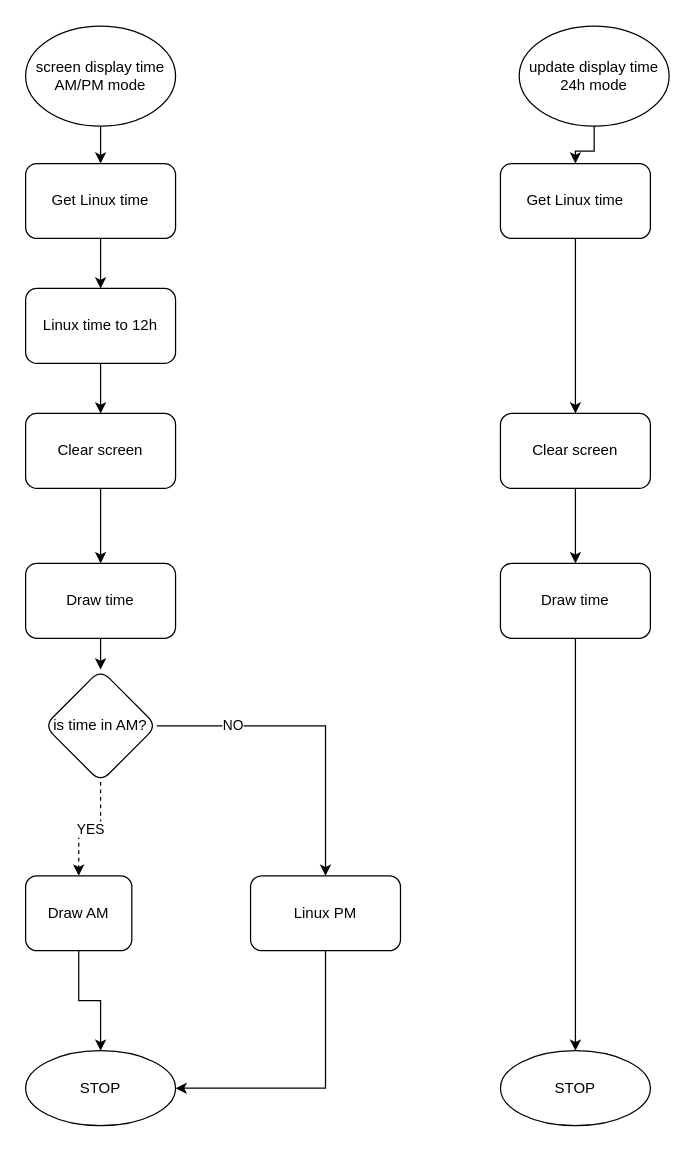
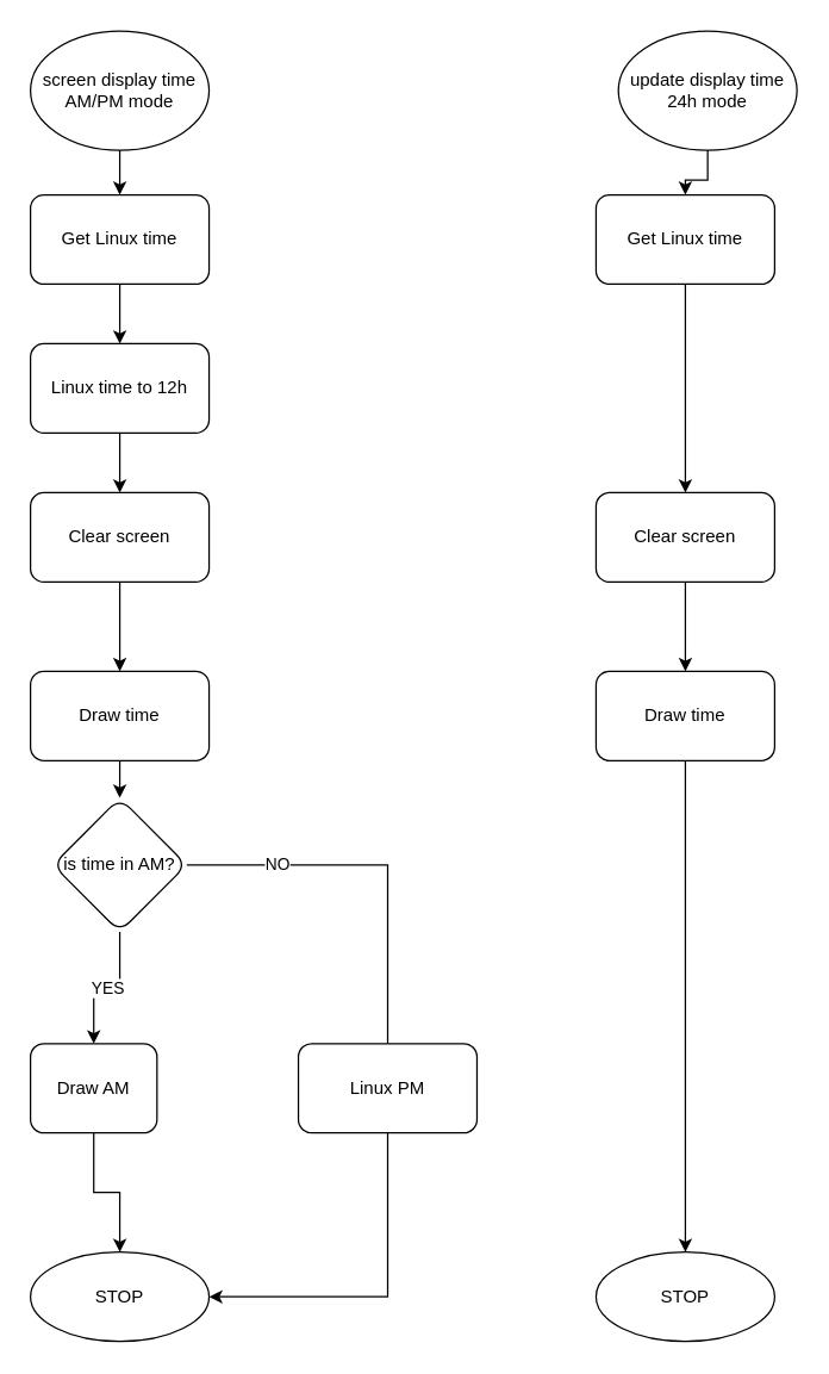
  <mxCell id="0" />
  <mxCell id="1" parent="0" />
  <mxCell id="2" value="" style="edgeStyle=orthogonalEdgeStyle;rounded=0;orthogonalLoop=1;jettySize=auto;html=1;" edge="1" parent="1" source="3" target="5"><mxGeometry relative="1" as="geometry" /></mxCell>
  <mxCell id="3" value="screen display time AM/PM mode" style="ellipse;whiteSpace=wrap;html=1;" vertex="1" parent="1"><mxGeometry x="20" y="20" width="120" height="80" as="geometry" /></mxCell>
  <mxCell id="4" value="" style="edgeStyle=orthogonalEdgeStyle;rounded=0;orthogonalLoop=1;jettySize=auto;html=1;" edge="1" parent="1" source="5" target="7"><mxGeometry relative="1" as="geometry" /></mxCell>
  <mxCell id="5" value="Get Linux time" style="rounded=1;whiteSpace=wrap;html=1;" vertex="1" parent="1"><mxGeometry x="20" y="130" width="120" height="60" as="geometry" /></mxCell>
  <mxCell id="6" value="" style="edgeStyle=orthogonalEdgeStyle;rounded=0;orthogonalLoop=1;jettySize=auto;html=1;" edge="1" parent="1" source="7" target="9"><mxGeometry relative="1" as="geometry" /></mxCell>
  <mxCell id="7" value="Linux time to 12h" style="whiteSpace=wrap;html=1;rounded=1;" vertex="1" parent="1"><mxGeometry x="20" y="230" width="120" height="60" as="geometry" /></mxCell>
  <mxCell id="8" value="" style="edgeStyle=orthogonalEdgeStyle;rounded=0;orthogonalLoop=1;jettySize=auto;html=1;" edge="1" parent="1" source="9" target="11"><mxGeometry relative="1" as="geometry" /></mxCell>
  <mxCell id="9" value="Clear screen" style="rounded=1;whiteSpace=wrap;html=1;" vertex="1" parent="1"><mxGeometry x="20" y="330" width="120" height="60" as="geometry" /></mxCell>
  <mxCell id="10" value="" style="edgeStyle=orthogonalEdgeStyle;rounded=0;orthogonalLoop=1;jettySize=auto;html=1;" edge="1" parent="1" source="11" target="14"><mxGeometry relative="1" as="geometry" /></mxCell>
  <mxCell id="11" value="Draw time" style="rounded=1;whiteSpace=wrap;html=1;" vertex="1" parent="1"><mxGeometry x="20" y="450" width="120" height="60" as="geometry" /></mxCell>
- <mxCell id="12" value="YES" style="edgeStyle=orthogonalEdgeStyle;rounded=0;orthogonalLoop=1;jettySize=auto;html=1;dashed=1;" edge="1" parent="1" source="14" target="16"><mxGeometry relative="1" as="geometry" /></mxCell>
- <mxCell id="13" value="NO" style="edgeStyle=orthogonalEdgeStyle;rounded=0;orthogonalLoop=1;jettySize=auto;html=1;" edge="1" parent="1" source="14" target="18"><mxGeometry x="-0.522" relative="1" as="geometry"><mxPoint as="offset" /></mxGeometry></mxCell>
+ <mxCell id="12" value="YES" style="edgeStyle=orthogonalEdgeStyle;rounded=0;orthogonalLoop=1;jettySize=auto;html=1;" edge="1" parent="1" source="14" target="16"><mxGeometry relative="1" as="geometry" /></mxCell>
+ <mxCell id="13" value="NO" style="edgeStyle=orthogonalEdgeStyle;rounded=0;orthogonalLoop=1;jettySize=auto;html=1;endArrow=none;" edge="1" parent="1" source="14" target="18"><mxGeometry x="-0.522" relative="1" as="geometry"><mxPoint as="offset" /></mxGeometry></mxCell>
  <mxCell id="14" value="is time in AM?" style="rhombus;whiteSpace=wrap;html=1;rounded=1;" vertex="1" parent="1"><mxGeometry x="35" y="535" width="90" height="90" as="geometry" /></mxCell>
  <mxCell id="15" value="" style="edgeStyle=orthogonalEdgeStyle;rounded=0;orthogonalLoop=1;jettySize=auto;html=1;" edge="1" parent="1" source="16" target="19"><mxGeometry relative="1" as="geometry" /></mxCell>
  <mxCell id="16" value="Draw AM" style="whiteSpace=wrap;html=1;rounded=1;" vertex="1" parent="1"><mxGeometry x="20" y="700" width="85" height="60" as="geometry" /></mxCell>
  <mxCell id="17" style="edgeStyle=orthogonalEdgeStyle;rounded=0;orthogonalLoop=1;jettySize=auto;html=1;entryX=1;entryY=0.5;entryDx=0;entryDy=0;" edge="1" parent="1" source="18" target="19"><mxGeometry relative="1" as="geometry"><Array as="points"><mxPoint x="260" y="870" /></Array></mxGeometry></mxCell>
  <mxCell id="18" value="Linux PM" style="whiteSpace=wrap;html=1;rounded=1;" vertex="1" parent="1"><mxGeometry x="200" y="700" width="120" height="60" as="geometry" /></mxCell>
  <mxCell id="19" value="STOP" style="ellipse;whiteSpace=wrap;html=1;rounded=1;" vertex="1" parent="1"><mxGeometry x="20" y="840" width="120" height="60" as="geometry" /></mxCell>
  <mxCell id="20" value="" style="edgeStyle=orthogonalEdgeStyle;rounded=0;orthogonalLoop=1;jettySize=auto;html=1;" edge="1" parent="1" source="21" target="23"><mxGeometry relative="1" as="geometry" /></mxCell>
  <mxCell id="21" value="update display time 24h mode" style="ellipse;whiteSpace=wrap;html=1;" vertex="1" parent="1"><mxGeometry x="415" y="20" width="120" height="80" as="geometry" /></mxCell>
  <mxCell id="22" value="" style="edgeStyle=orthogonalEdgeStyle;rounded=0;orthogonalLoop=1;jettySize=auto;html=1;entryX=0.5;entryY=0;entryDx=0;entryDy=0;" edge="1" parent="1" source="23" target="25"><mxGeometry relative="1" as="geometry"><mxPoint x="460" y="230" as="targetPoint" /></mxGeometry></mxCell>
  <mxCell id="23" value="Get Linux time" style="rounded=1;whiteSpace=wrap;html=1;" vertex="1" parent="1"><mxGeometry x="400" y="130" width="120" height="60" as="geometry" /></mxCell>
  <mxCell id="24" value="" style="edgeStyle=orthogonalEdgeStyle;rounded=0;orthogonalLoop=1;jettySize=auto;html=1;" edge="1" parent="1" source="25" target="27"><mxGeometry relative="1" as="geometry" /></mxCell>
  <mxCell id="25" value="Clear screen" style="rounded=1;whiteSpace=wrap;html=1;" vertex="1" parent="1"><mxGeometry x="400" y="330" width="120" height="60" as="geometry" /></mxCell>
  <mxCell id="26" style="edgeStyle=orthogonalEdgeStyle;rounded=0;orthogonalLoop=1;jettySize=auto;html=1;" edge="1" parent="1" source="27" target="28"><mxGeometry relative="1" as="geometry" /></mxCell>
  <mxCell id="27" value="Draw time" style="rounded=1;whiteSpace=wrap;html=1;" vertex="1" parent="1"><mxGeometry x="400" y="450" width="120" height="60" as="geometry" /></mxCell>
  <mxCell id="28" value="STOP" style="ellipse;whiteSpace=wrap;html=1;rounded=1;" vertex="1" parent="1"><mxGeometry x="400" y="840" width="120" height="60" as="geometry" /></mxCell>
